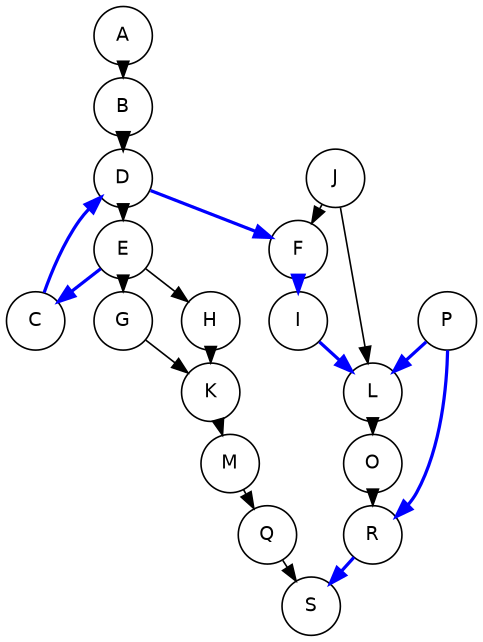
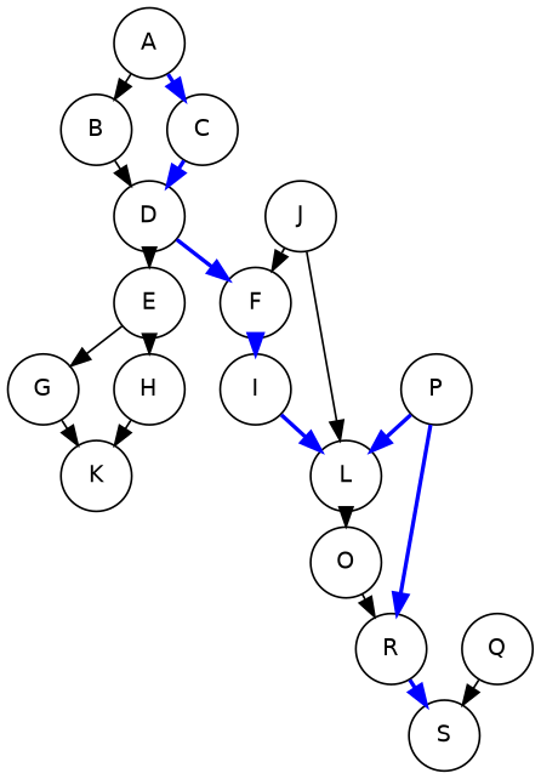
  digraph {
    fontname=Helvetica
    fontsize=12
    rank=LR
    ranksep=0.1
    node [fontname=Helvetica fontsize=12 shape=circle]
    edge [fontname=Helvetica fontsize=12]
    A
    B
    C
    D
    E
    F
    G
    H
    I
    K
    L
    J
-   M
    Q
    S
    O
    R
    P
    A -> B
-   E -> C [color=blue style=bold]
-   B -> D [style=bold]
+   A -> C [color=blue style=bold]
+   B -> D
    C -> D [color=blue style=bold]
    D -> E
    D -> F [color=blue style=bold]
    E -> G
    E -> H
    F -> I [color=blue style=bold]
    G -> K
    H -> K
    I -> L [color=blue style=bold]
-   K -> M
    L -> O
    J -> F
    J -> L
-   M -> Q
    Q -> S
    O -> R
    R -> S [color=blue style=bold]
    P -> L [color=blue style=bold]
    P -> R [color=blue style=bold]
  }
